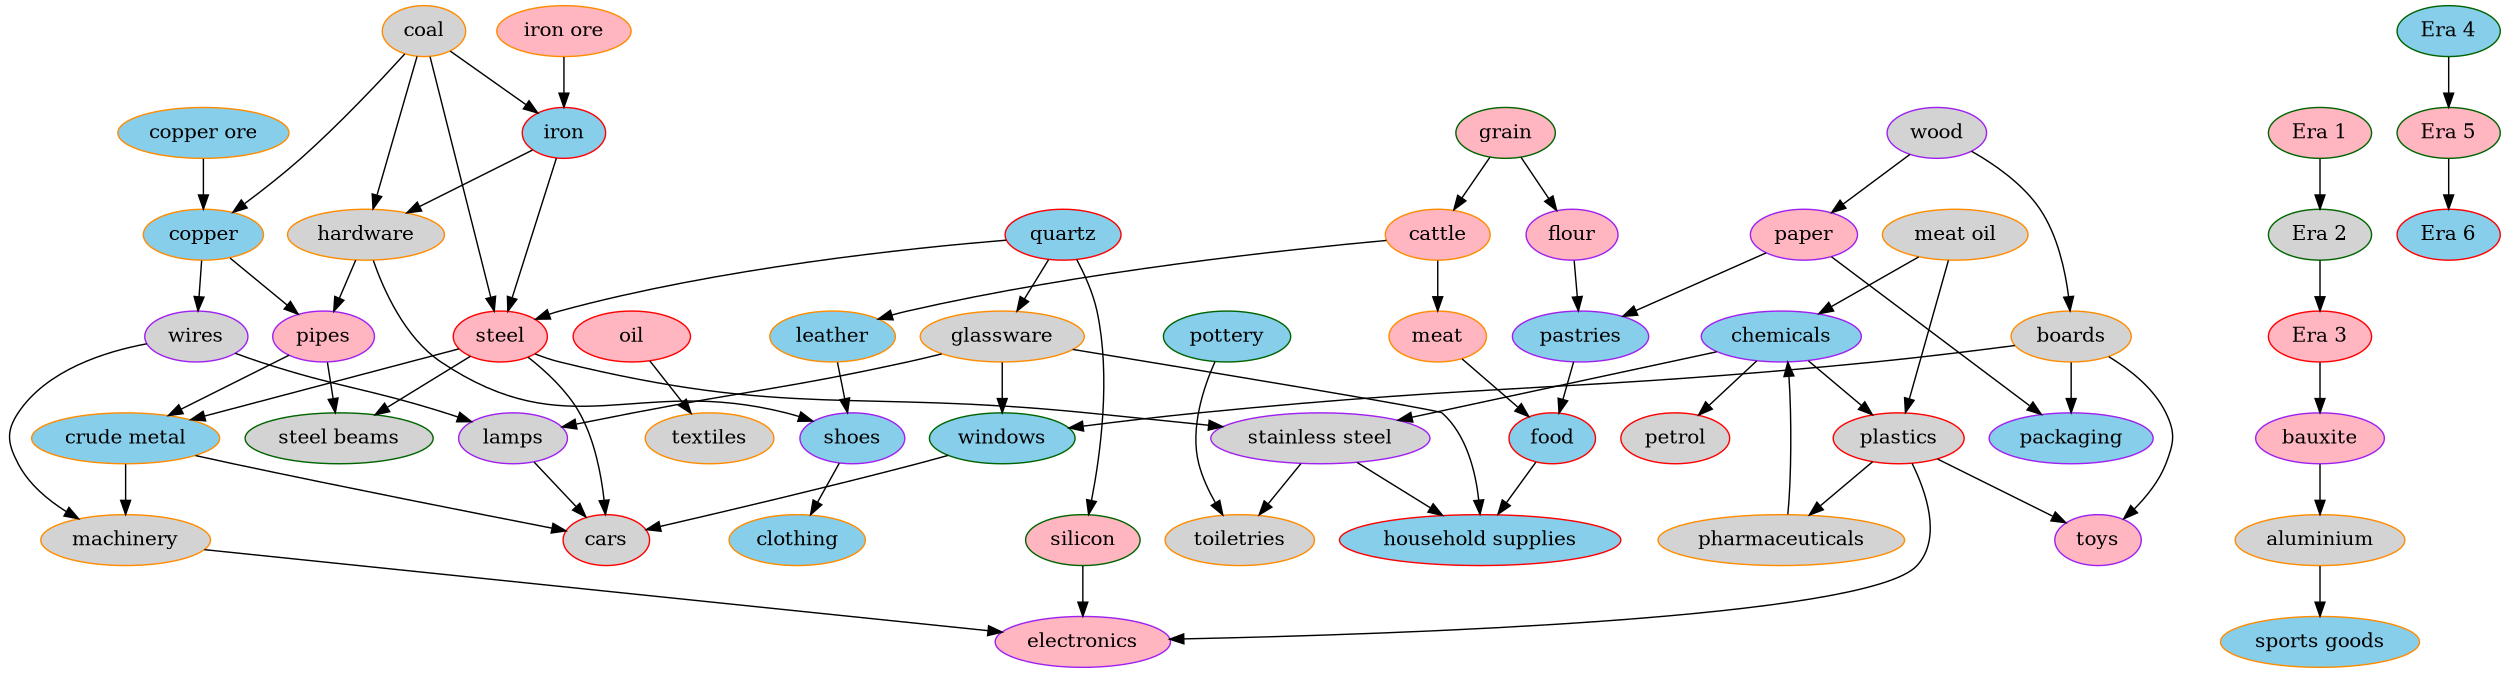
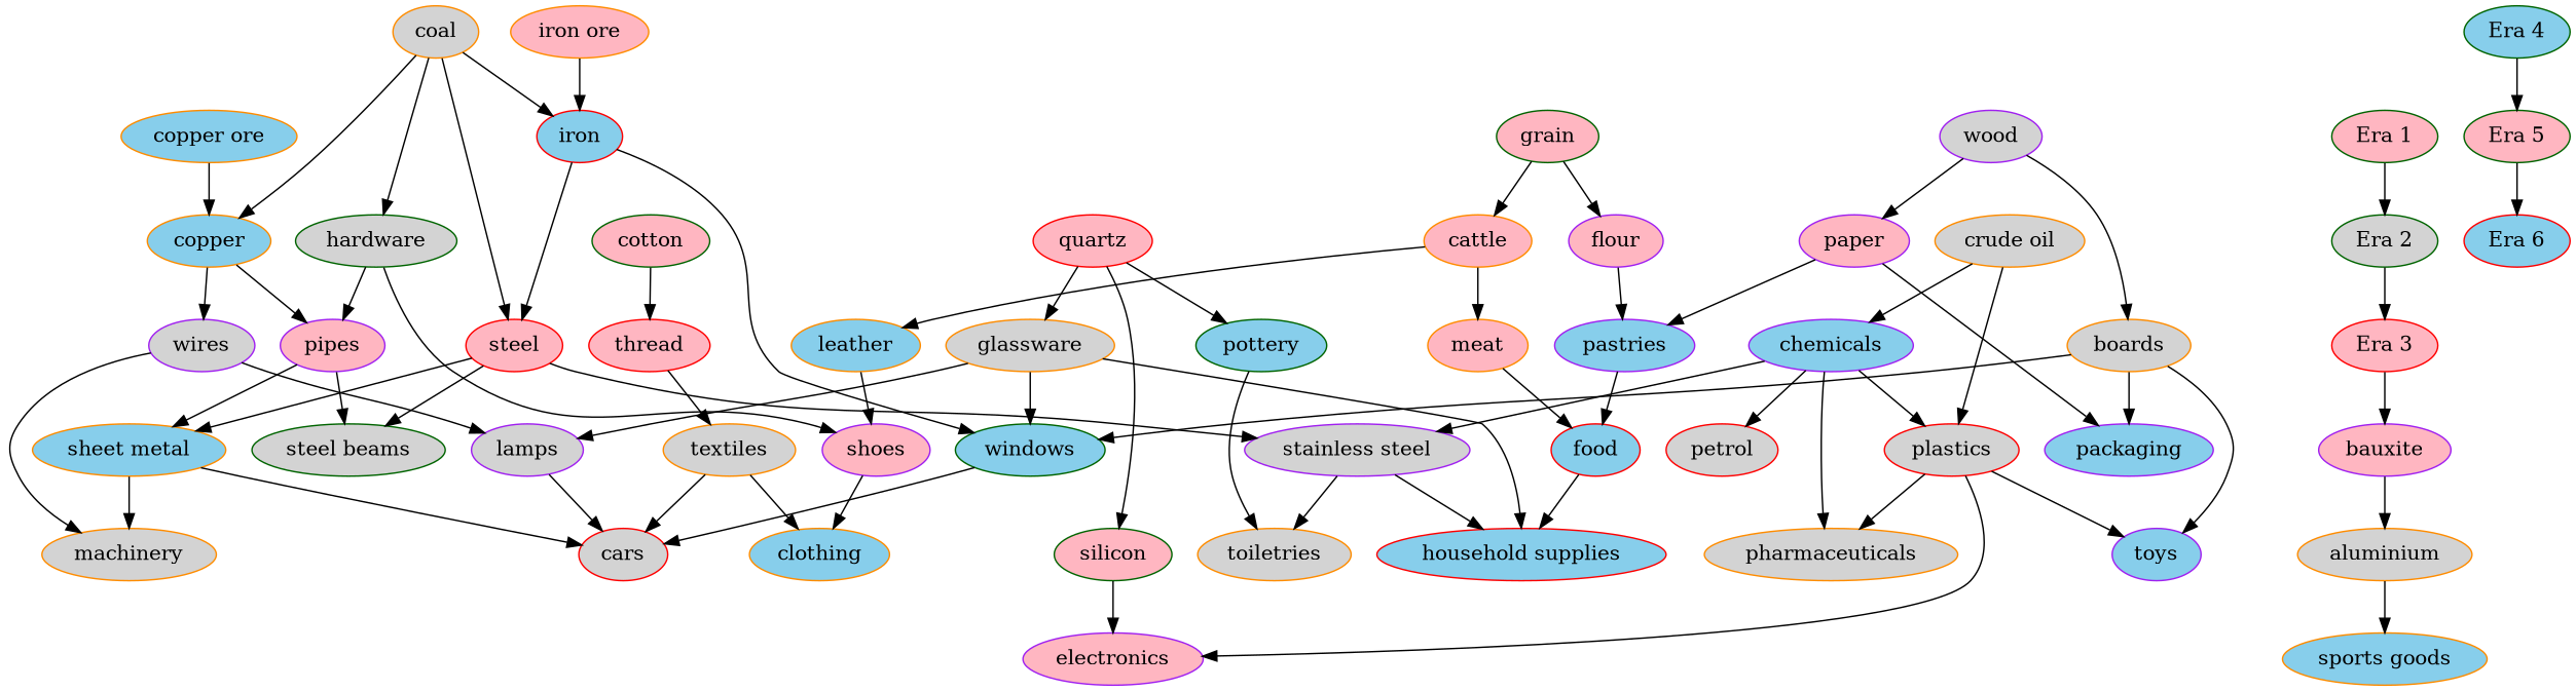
  digraph {
    node [color=darkorange fillcolor=lightgrey style=filled]
    electronics [color=purple fillcolor=lightpink]
    "sports goods" [fillcolor=skyblue]
    "Era 1" [color=darkgreen fillcolor=lightpink]
    coal
    wood [color=purple]
    grain [color=darkgreen fillcolor=lightpink]
    boards
+   cotton [color=darkgreen fillcolor=lightpink]
    iron [color=red fillcolor=skyblue]
    "iron ore" [fillcolor=lightpink]
    cattle [fillcolor=lightpink]
-   thread [color=red fillcolor=lightpink label=oil]
+   thread [color=red fillcolor=lightpink]
    leather [fillcolor=skyblue]
    "Era 2" [color=darkgreen]
    meat [fillcolor=lightpink]
    textiles
    pastries [color=purple fillcolor=skyblue]
    paper [color=purple fillcolor=lightpink]
-   hardware
+   hardware [color=darkgreen]
    flour [color=purple fillcolor=lightpink]
    "copper ore" [fillcolor=skyblue]
-   quartz [color=red fillcolor=skyblue]
+   quartz [color=red fillcolor=lightpink]
    "Era 3" [color=red fillcolor=lightpink]
    copper [fillcolor=skyblue]
    wires [color=purple]
-   shoes [color=purple fillcolor=skyblue]
+   shoes [color=purple fillcolor=lightpink]
    glassware
    packaging [color=purple fillcolor=skyblue]
    steel [color=red fillcolor=lightpink]
    pipes [color=purple fillcolor=lightpink]
    windows [color=darkgreen fillcolor=skyblue]
    "Era 4" [color=darkgreen fillcolor=skyblue]
-   "sheet metal" [fillcolor=skyblue label="crude metal"]
+   "sheet metal" [fillcolor=skyblue]
    silicon [color=darkgreen fillcolor=lightpink]
    food [color=red fillcolor=skyblue]
-   "crude oil" [label="meat oil"]
+   "crude oil"
    lamps [color=purple]
    chemicals [color=purple fillcolor=skyblue]
    clothing [fillcolor=skyblue]
    "stainless steel" [color=purple]
    "Era 5" [color=darkgreen fillcolor=lightpink]
    machinery
    plastics [color=red]
    aluminium
    pottery [color=darkgreen fillcolor=skyblue]
    bauxite [color=purple fillcolor=lightpink]
    "steel beams" [color=darkgreen]
    petrol [color=red]
    cars [color=red]
    "Era 6" [color=red fillcolor=skyblue]
-   toys [color=purple fillcolor=lightpink]
+   toys [color=purple fillcolor=skyblue]
    pharmaceuticals
    toiletries
    "household supplies" [color=red fillcolor=skyblue]
    subgraph sub_1 {
      rank=same
      electronics
      "sports goods"
    }
    subgraph sub_2 {
      "Era 1"
      coal
      wood
      grain
      boards
+     cotton
      iron
      "iron ore"
      cattle
      thread
      leather
    }
    subgraph sub_3 {
      "Era 2"
      meat
      textiles
      pastries
      paper
      hardware
      flour
      "copper ore"
      quartz
    }
    subgraph sub_4 {
      "Era 3"
      copper
      wires
      shoes
      glassware
      packaging
      steel
      pipes
      windows
    }
    subgraph sub_5 {
      "Era 4"
      "sheet metal"
      silicon
      food
      "crude oil"
      lamps
      chemicals
      clothing
      "stainless steel"
    }
    subgraph sub_6 {
      "Era 5"
      machinery
      plastics
      aluminium
      pottery
      bauxite
      "steel beams"
      petrol
      cars
    }
    subgraph sub_7 {
      electronics
      "sports goods"
      "Era 6"
      toys
      pharmaceuticals
      toiletries
      "household supplies"
    }
    "Era 1" -> "Era 2"
    coal -> iron
    coal -> hardware
    coal -> copper
    coal -> steel
    wood -> boards
    wood -> paper
    grain -> cattle
    grain -> flour
    boards -> packaging
    boards -> windows
    boards -> toys
-   iron -> hardware
+   cotton -> thread
+   iron -> windows
    iron -> steel
    "iron ore" -> iron
    cattle -> leather
    cattle -> meat
    thread -> textiles
    leather -> shoes
    "Era 2" -> "Era 3"
    meat -> food
-   steel -> cars
+   textiles -> clothing
+   textiles -> cars
    pastries -> food
    paper -> pastries
    paper -> packaging
    hardware -> shoes
    hardware -> pipes
    flour -> pastries
    "copper ore" -> copper
    quartz -> glassware
    quartz -> silicon
-   quartz -> steel
+   quartz -> pottery
    "Era 3" -> bauxite
    copper -> wires
    copper -> pipes
    wires -> lamps
    wires -> machinery
    shoes -> clothing
    glassware -> windows
    glassware -> lamps
    glassware -> "household supplies"
    steel -> "sheet metal"
    steel -> "stainless steel"
    steel -> "steel beams"
    pipes -> "sheet metal"
    pipes -> "steel beams"
    windows -> cars
    "Era 4" -> "Era 5"
    "sheet metal" -> machinery
    "sheet metal" -> cars
    silicon -> electronics
    food -> "household supplies"
    "crude oil" -> chemicals
    "crude oil" -> plastics
    lamps -> cars
    chemicals -> "stainless steel"
    chemicals -> plastics
    chemicals -> petrol
-   pharmaceuticals -> chemicals
+   chemicals -> pharmaceuticals
    "stainless steel" -> toiletries
    "stainless steel" -> "household supplies"
    "Era 5" -> "Era 6"
-   machinery -> electronics
    plastics -> electronics
    plastics -> toys
    plastics -> pharmaceuticals
    aluminium -> "sports goods"
    pottery -> toiletries
    bauxite -> aluminium
  }
